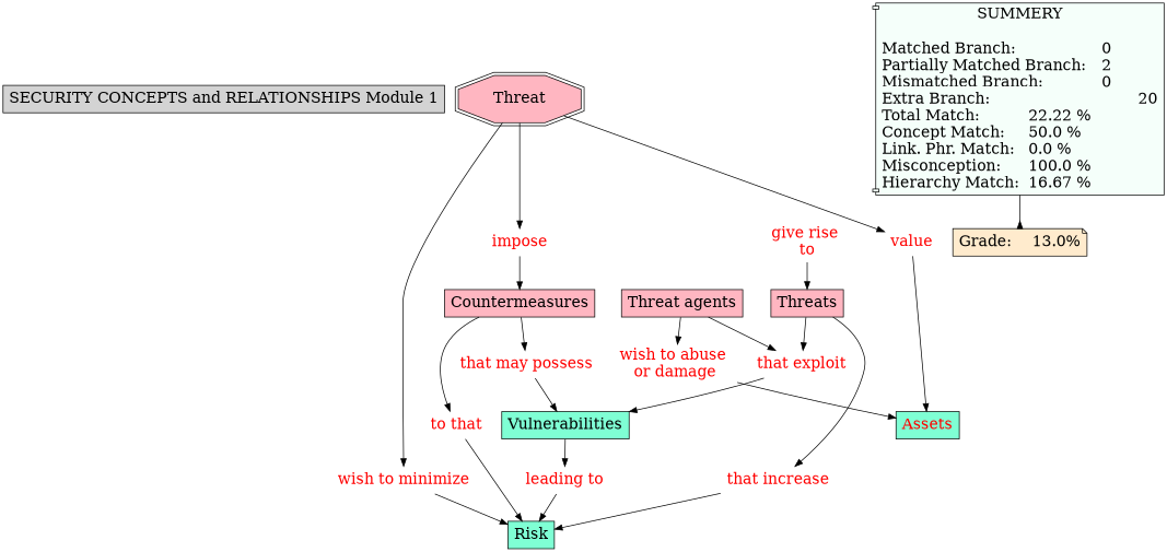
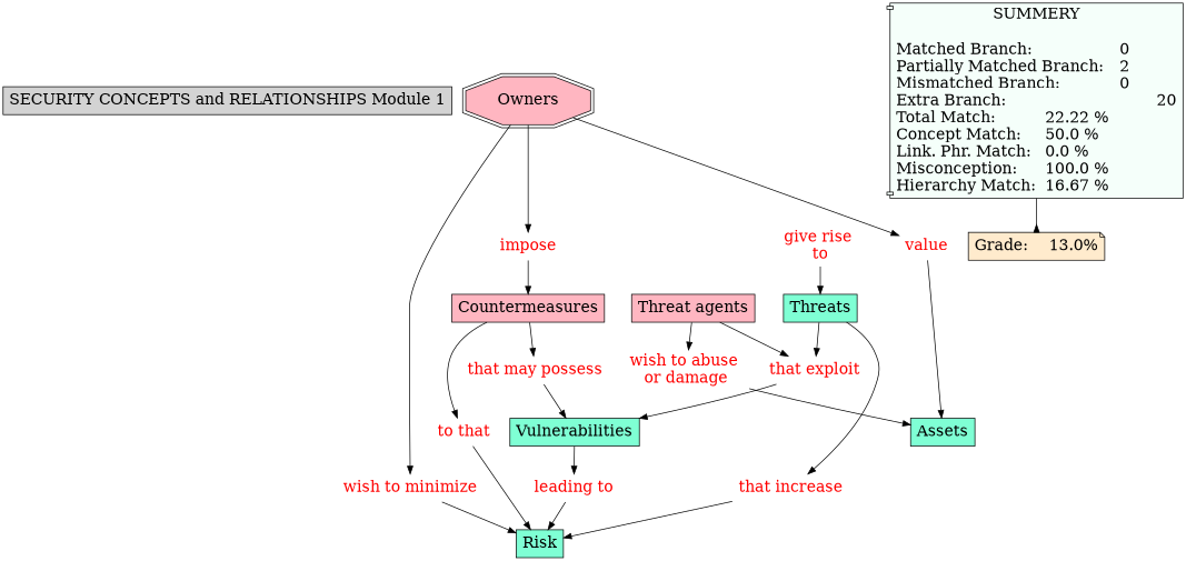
  digraph {
    node [Gsplines=true fontsize=20 shape=none]
    edge [constraint=true]
    n1 [label="SECURITY CONCEPTS and RELATIONSHIPS Module 1" shape=rect style=filled]
    n2 [fillcolor=aquamarine label=Vulnerabilities shape=rect style=filled]
    n3 [fontcolor=red label="leading to\n"]
    n4 [fillcolor=aquamarine label=Risk shape=rect style=filled]
    n5 [fillcolor="#FFB6C1" label=Countermeasures shape=rect style=filled]
    n6 [fontcolor=red label="to that"]
    n7 [fontcolor=red label="that may possess\n"]
-   n8 [fillcolor="#FFB6C1" label=Threats shape=rect style=filled]
+   n8 [fillcolor=aquamarine label=Threats shape=rect style=filled]
    n9 [fontcolor=red label="that increase\n"]
    n10 [fontcolor=red label="that exploit\n"]
    n11 [fillcolor="#FFB6C1" label="Threat agents\n" shape=rect style=filled]
    n12 [fontcolor=red label="wish to abuse \nor damage"]
-   n13 [fillcolor=aquamarine label=Assets shape=rect style=filled fontcolor=red]
+   n13 [fillcolor=aquamarine label=Assets shape=rect style=filled]
    n14 [fontcolor=red label="give rise \nto"]
-   n15 [fillcolor="#FFB6C1" label=Threat shape=doubleoctagon style=filled]
+   n15 [fillcolor="#FFB6C1" label=Owners shape=doubleoctagon style=filled]
    n16 [fontcolor=red label="wish to minimize\n"]
    n17 [fontcolor=red label=value]
    n18 [fontcolor=red label=impose]
    n19 [fillcolor="#F5FFFA" label="SUMMERY\n\nMatched Branch:			0\lPartially Matched Branch:	2\lMismatched Branch:		0\lExtra Branch:				20\lTotal Match:		22.22 %\lConcept Match:	50.0 %\lLink. Phr. Match:	0.0 %\lMisconception:	100.0 %\lHierarchy Match:	16.67 %\l" shape=component style=filled]
    n20 [fillcolor="#FFEBCD" label="Grade:	13.0%" shape=note style=filled]
    n2 -> n3
    n3 -> n4
    n5 -> n6
    n5 -> n7
    n6 -> n4
    n7 -> n2
    n8 -> n9
    n8 -> n10
    n9 -> n4
    n10 -> n2
    n11 -> n10
    n11 -> n12
    n12 -> n13
    n14 -> n8
    n15 -> n16
    n15 -> n17
    n15 -> n18
    n16 -> n4
    n17 -> n13
    n18 -> n5
    n19 -> n20 [arrowhead=inv color=black]
  }
